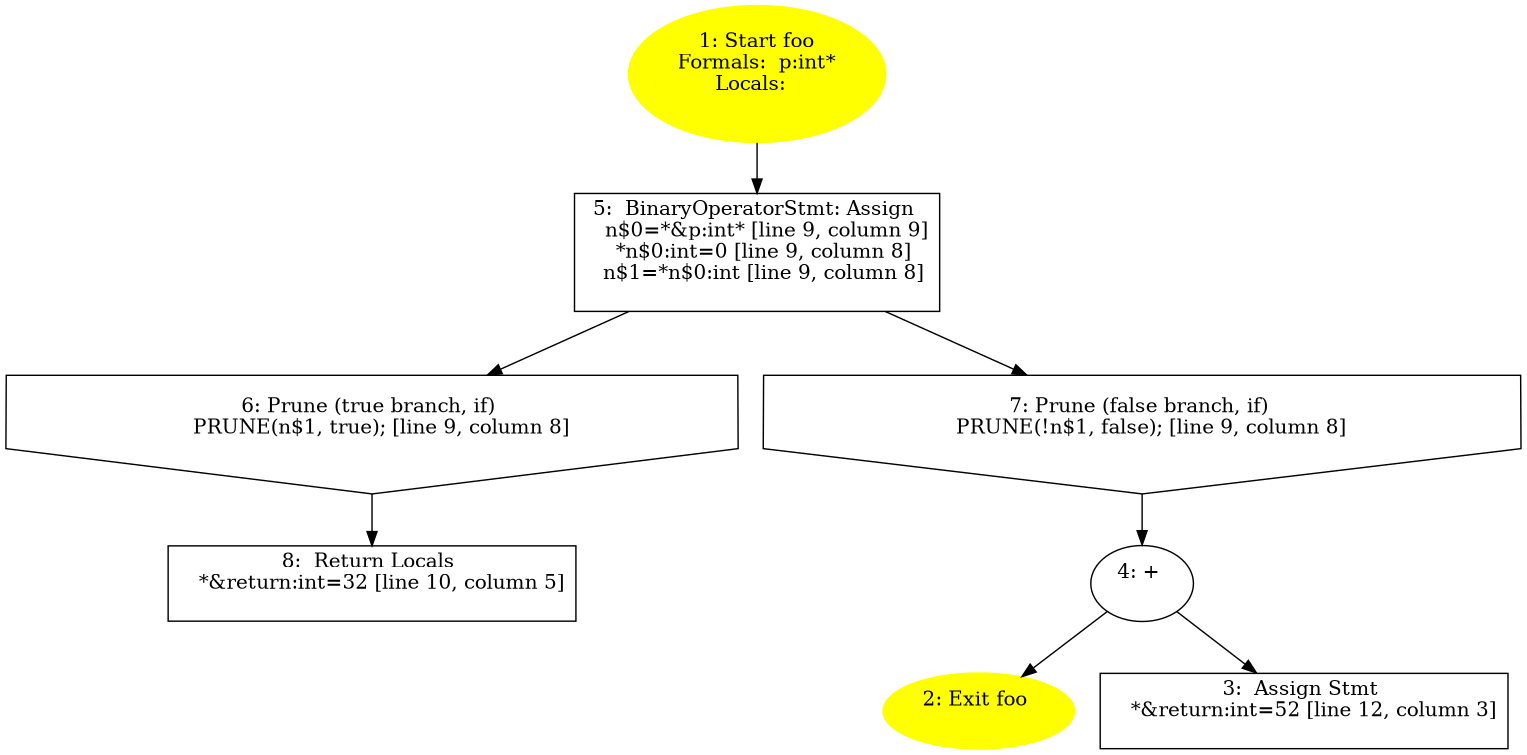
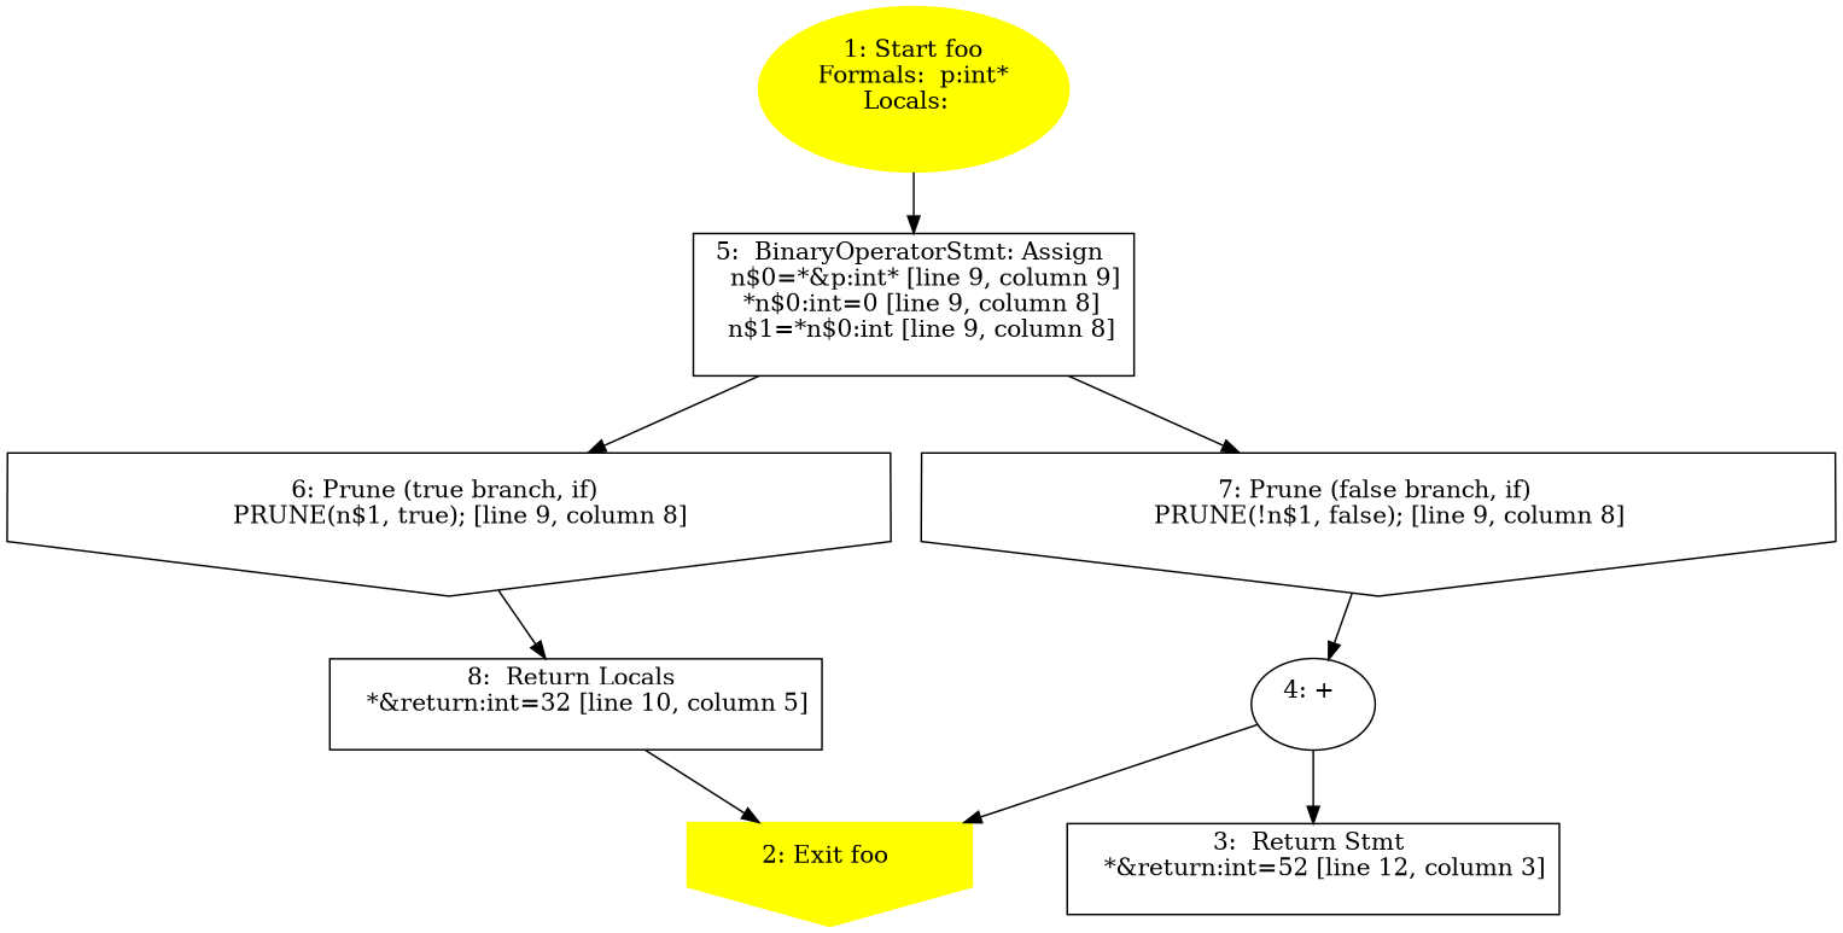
  digraph {
    n1 [color=yellow label="1: Start foo\nFormals:  p:int*\nLocals:  \n  " style=filled]
    n2 [label="5:  BinaryOperatorStmt: Assign \n   n$0=*&p:int* [line 9, column 9]\n  *n$0:int=0 [line 9, column 8]\n  n$1=*n$0:int [line 9, column 8]\n " shape=box]
    n3 [label="6: Prune (true branch, if) \n   PRUNE(n$1, true); [line 9, column 8]\n " shape=invhouse]
    n4 [label="7: Prune (false branch, if) \n   PRUNE(!n$1, false); [line 9, column 8]\n " shape=invhouse]
    n5 [label="8:  Return Locals \n   *&return:int=32 [line 10, column 5]\n " shape=box]
    n6 [label="4: + \n  "]
-   n7 [color=yellow label="2: Exit foo \n  " style=filled]
-   n8 [label="3:  Assign Stmt \n   *&return:int=52 [line 12, column 3]\n " shape=box]
+   n7 [color=yellow label="2: Exit foo \n  " style=filled shape=invhouse]
+   n8 [label="3:  Return Stmt \n   *&return:int=52 [line 12, column 3]\n " shape=box]
    n1 -> n2
    n2 -> n3
    n2 -> n4
    n3 -> n5
    n4 -> n6
+   n5 -> n7
    n6 -> n7
    n6 -> n8
  }
